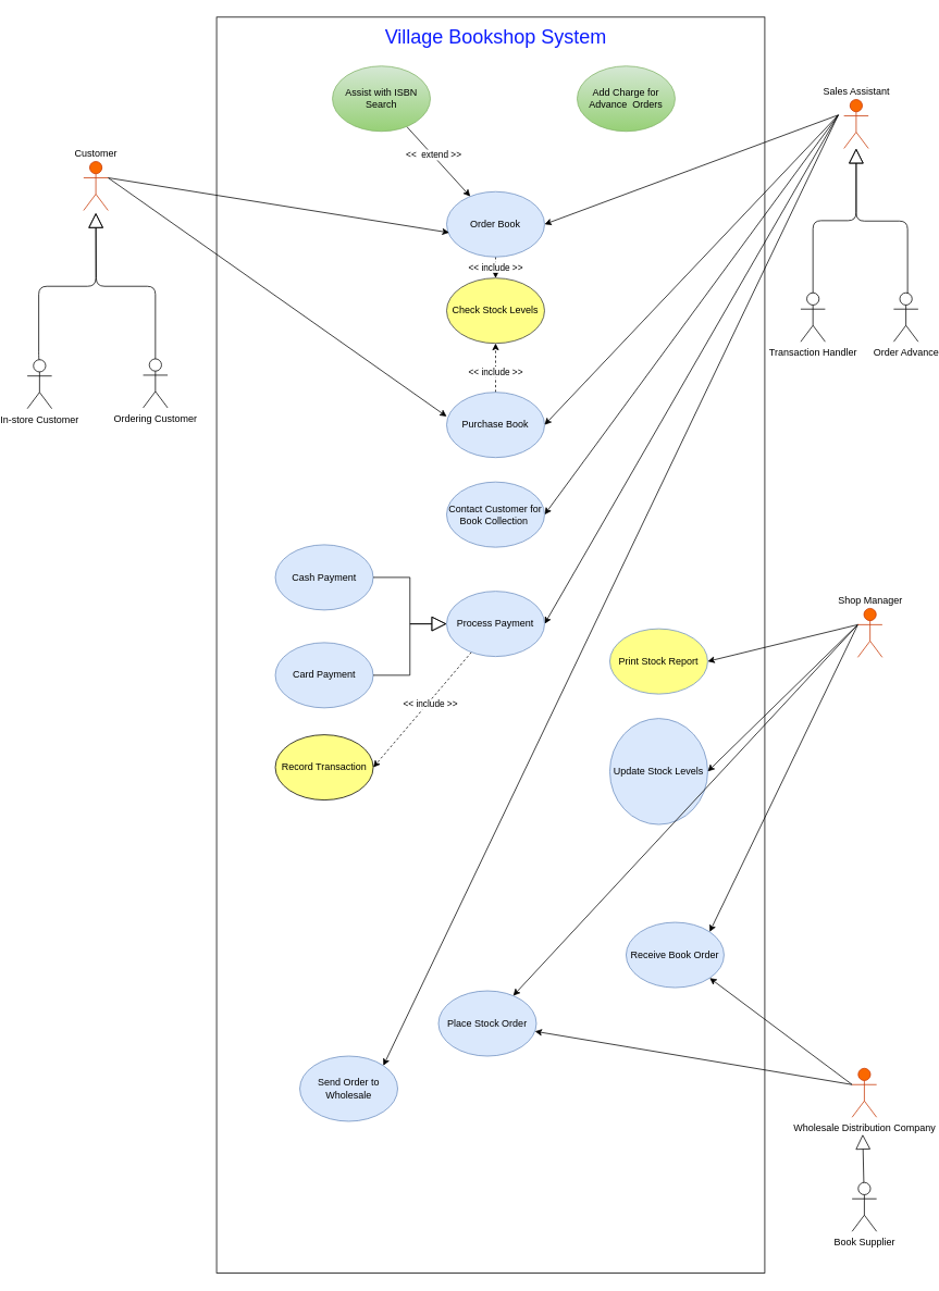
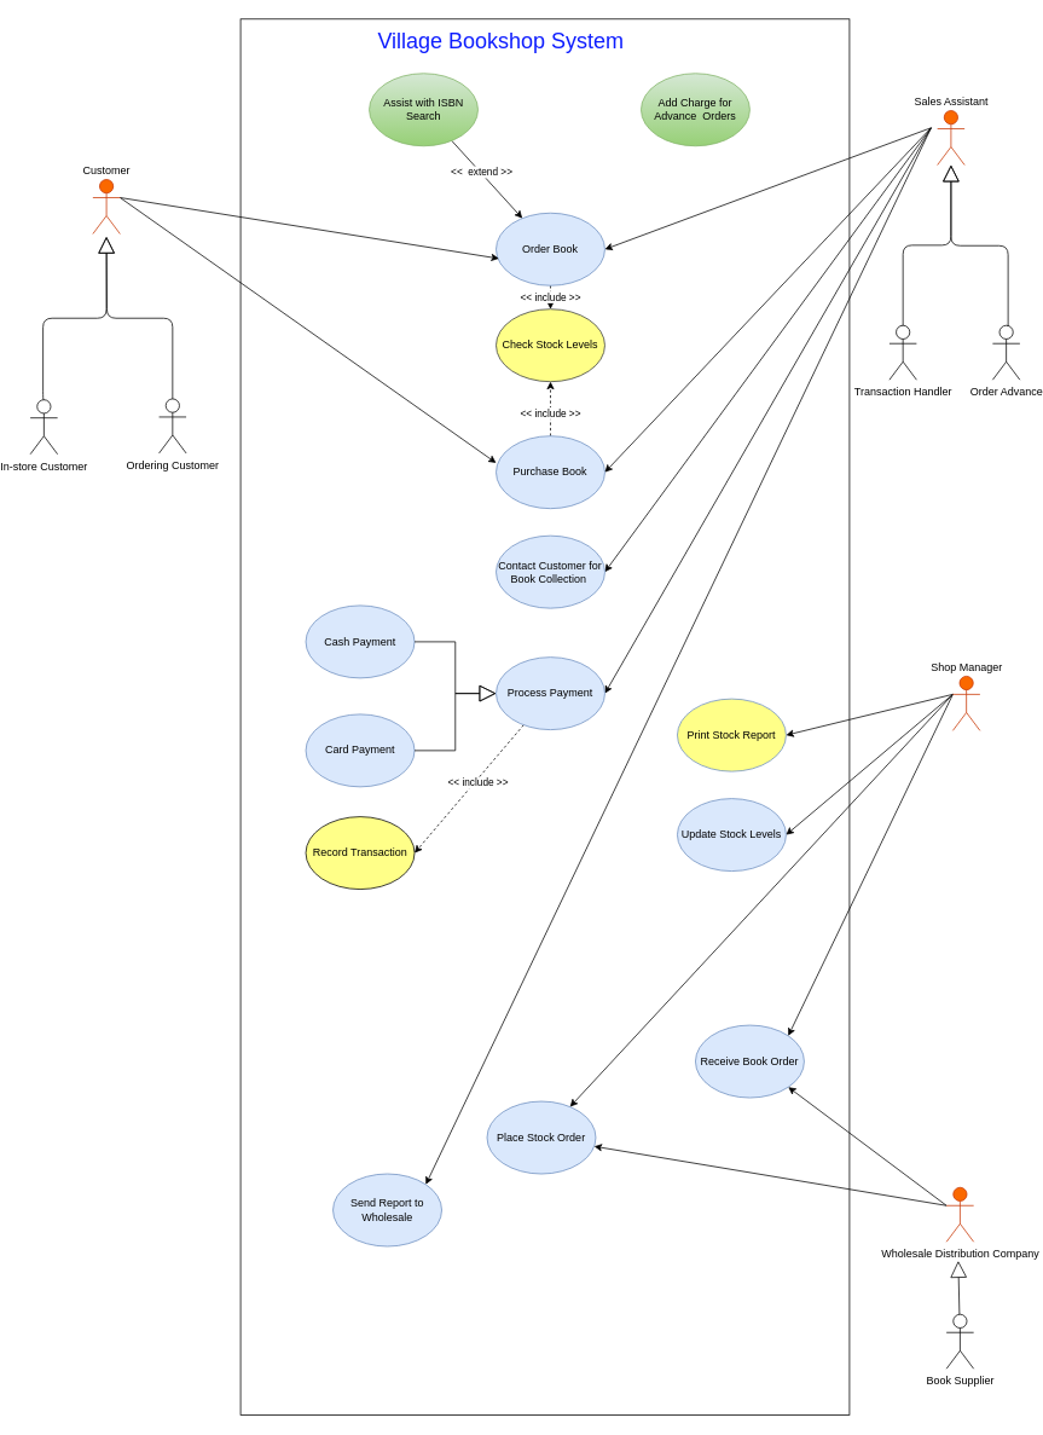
  <mxCell id="0" />
  <mxCell id="1" parent="0" />
  <mxCell id="2" value="" style="rounded=0;whiteSpace=wrap;html=1;fillColor=none;" vertex="1" parent="1"><mxGeometry x="252" y="20" width="672" height="1540" as="geometry" /></mxCell>
  <mxCell id="3" value="&amp;lt;&amp;lt; include &amp;gt;&amp;gt;" style="rounded=0;orthogonalLoop=1;jettySize=auto;html=1;exitX=0.5;exitY=1;exitDx=0;exitDy=0;dashed=1;" edge="1" parent="1" source="4" target="8"><mxGeometry relative="1" as="geometry" /></mxCell>
  <mxCell id="4" value="Order Book" style="ellipse;whiteSpace=wrap;html=1;fillColor=#dae8fc;strokeColor=#6c8ebf;" vertex="1" parent="1"><mxGeometry x="534" y="234" width="120" height="80" as="geometry" /></mxCell>
  <mxCell id="5" style="rounded=0;orthogonalLoop=1;jettySize=auto;html=1;horizontal=0;dashed=1;" edge="1" parent="1" source="7" target="8"><mxGeometry relative="1" as="geometry" /></mxCell>
  <mxCell id="6" value="&amp;lt;&amp;lt; include &amp;gt;&amp;gt;" style="edgeLabel;html=1;align=center;verticalAlign=middle;resizable=0;points=[];" vertex="1" connectable="0" parent="5"><mxGeometry x="-0.128" y="1" relative="1" as="geometry"><mxPoint as="offset" /></mxGeometry></mxCell>
  <mxCell id="7" value="Purchase Book" style="ellipse;whiteSpace=wrap;html=1;fillColor=#dae8fc;strokeColor=#6c8ebf;" vertex="1" parent="1"><mxGeometry x="534" y="480" width="120" height="80" as="geometry" /></mxCell>
  <mxCell id="8" value="Check Stock Levels" style="ellipse;whiteSpace=wrap;html=1;fillColor=#ffff88;strokeColor=#36393d;" vertex="1" parent="1"><mxGeometry x="534" y="340" width="120" height="80" as="geometry" /></mxCell>
  <mxCell id="9" style="rounded=0;orthogonalLoop=1;jettySize=auto;html=1;dashed=0;" edge="1" parent="1" source="11" target="4"><mxGeometry relative="1" as="geometry" /></mxCell>
  <mxCell id="10" value="&amp;lt;&amp;lt;&amp;nbsp; extend &amp;gt;&amp;gt;" style="edgeLabel;html=1;align=center;verticalAlign=middle;resizable=0;points=[];" vertex="1" connectable="0" parent="9"><mxGeometry x="-0.179" y="1" relative="1" as="geometry"><mxPoint as="offset" /></mxGeometry></mxCell>
  <mxCell id="11" value="Assist with ISBN Search" style="ellipse;whiteSpace=wrap;html=1;fillColor=#d5e8d4;strokeColor=#82b366;gradientColor=#97d077;" vertex="1" parent="1"><mxGeometry x="394" y="80" width="120" height="80" as="geometry" /></mxCell>
  <mxCell id="12" value="Add Charge for Advance&amp;nbsp; Orders" style="ellipse;whiteSpace=wrap;html=1;fillColor=#d5e8d4;strokeColor=#82b366;gradientColor=#97d077;" vertex="1" parent="1"><mxGeometry x="694" y="80" width="120" height="80" as="geometry" /></mxCell>
  <mxCell id="13" style="rounded=0;orthogonalLoop=1;jettySize=auto;html=1;entryX=0.026;entryY=0.628;entryDx=0;entryDy=0;entryPerimeter=0;exitX=1;exitY=0.333;exitDx=0;exitDy=0;exitPerimeter=0;" edge="1" parent="1" source="15" target="4"><mxGeometry relative="1" as="geometry"><mxPoint x="-166" y="140" as="sourcePoint" /></mxGeometry></mxCell>
  <mxCell id="14" style="rounded=0;orthogonalLoop=1;jettySize=auto;html=1;entryX=0;entryY=0.371;entryDx=0;entryDy=0;entryPerimeter=0;exitX=1;exitY=0.333;exitDx=0;exitDy=0;exitPerimeter=0;" edge="1" parent="1" source="15" target="7"><mxGeometry relative="1" as="geometry"><mxPoint x="-16" y="250" as="targetPoint" /><mxPoint x="-176" y="160" as="sourcePoint" /></mxGeometry></mxCell>
  <mxCell id="15" value="Customer" style="shape=umlActor;verticalLabelPosition=top;verticalAlign=bottom;html=1;outlineConnect=0;labelPosition=center;align=center;fillColor=#fa6800;strokeColor=#C73500;fontColor=#000000;" vertex="1" parent="1"><mxGeometry x="89" y="197" width="30" height="60" as="geometry" /></mxCell>
  <mxCell id="16" style="rounded=0;orthogonalLoop=1;jettySize=auto;html=1;entryX=1;entryY=0.5;entryDx=0;entryDy=0;" edge="1" parent="1" target="4"><mxGeometry relative="1" as="geometry"><mxPoint x="1014" y="140" as="sourcePoint" /></mxGeometry></mxCell>
  <mxCell id="17" style="rounded=0;orthogonalLoop=1;jettySize=auto;html=1;entryX=1;entryY=0.5;entryDx=0;entryDy=0;" edge="1" parent="1" target="7"><mxGeometry relative="1" as="geometry"><mxPoint x="1014" y="140" as="sourcePoint" /></mxGeometry></mxCell>
  <mxCell id="18" style="rounded=0;orthogonalLoop=1;jettySize=auto;html=1;entryX=1;entryY=0.5;entryDx=0;entryDy=0;" edge="1" parent="1" target="24"><mxGeometry relative="1" as="geometry"><mxPoint x="1014" y="140" as="sourcePoint" /></mxGeometry></mxCell>
  <mxCell id="19" style="rounded=0;orthogonalLoop=1;jettySize=auto;html=1;entryX=1;entryY=0;entryDx=0;entryDy=0;" edge="1" parent="1" target="25"><mxGeometry relative="1" as="geometry"><mxPoint x="1014" y="140" as="sourcePoint" /></mxGeometry></mxCell>
  <mxCell id="20" style="rounded=0;orthogonalLoop=1;jettySize=auto;html=1;entryX=1;entryY=0.5;entryDx=0;entryDy=0;" edge="1" parent="1" target="28"><mxGeometry relative="1" as="geometry"><mxPoint x="1014" y="140" as="sourcePoint" /></mxGeometry></mxCell>
  <mxCell id="21" value="Sales Assistant" style="shape=umlActor;verticalLabelPosition=top;verticalAlign=bottom;html=1;outlineConnect=0;labelPosition=center;align=center;fillColor=#fa6800;fontColor=#000000;strokeColor=#C73500;" vertex="1" parent="1"><mxGeometry x="1021" y="121" width="30" height="60" as="geometry" /></mxCell>
  <mxCell id="22" value="In-store Customer" style="shape=umlActor;verticalLabelPosition=bottom;verticalAlign=top;html=1;outlineConnect=0;" vertex="1" parent="1"><mxGeometry x="20" y="440" width="30" height="60" as="geometry" /></mxCell>
  <mxCell id="23" value="Ordering Customer" style="shape=umlActor;verticalLabelPosition=bottom;verticalAlign=top;html=1;outlineConnect=0;" vertex="1" parent="1"><mxGeometry x="162" y="439" width="30" height="60" as="geometry" /></mxCell>
  <mxCell id="24" value="Contact Customer for Book Collection&amp;nbsp;" style="ellipse;whiteSpace=wrap;html=1;fillColor=#dae8fc;strokeColor=#6c8ebf;" vertex="1" parent="1"><mxGeometry x="534" y="590" width="120" height="80" as="geometry" /></mxCell>
- <mxCell id="25" value="Send Order to Wholesale" style="ellipse;whiteSpace=wrap;html=1;fillColor=#dae8fc;strokeColor=#6c8ebf;" vertex="1" parent="1"><mxGeometry x="354" y="1294" width="120" height="80" as="geometry" /></mxCell>
+ <mxCell id="25" value="Send Report to Wholesale" style="ellipse;whiteSpace=wrap;html=1;fillColor=#dae8fc;strokeColor=#6c8ebf;" vertex="1" parent="1"><mxGeometry x="354" y="1294" width="120" height="80" as="geometry" /></mxCell>
  <mxCell id="26" style="rounded=0;orthogonalLoop=1;jettySize=auto;html=1;entryX=1;entryY=0.5;entryDx=0;entryDy=0;dashed=1;" edge="1" parent="1" source="28" target="29"><mxGeometry relative="1" as="geometry" /></mxCell>
  <mxCell id="27" value="&amp;lt;&amp;lt; include &amp;gt;&amp;gt;" style="edgeLabel;html=1;align=center;verticalAlign=middle;resizable=0;points=[];" vertex="1" connectable="0" parent="26"><mxGeometry x="-0.129" y="2" relative="1" as="geometry"><mxPoint y="1" as="offset" /></mxGeometry></mxCell>
  <mxCell id="28" value="Process Payment" style="ellipse;whiteSpace=wrap;html=1;fillColor=#dae8fc;strokeColor=#6c8ebf;" vertex="1" parent="1"><mxGeometry x="534" y="724" width="120" height="80" as="geometry" /></mxCell>
  <mxCell id="29" value="Record Transaction" style="ellipse;whiteSpace=wrap;html=1;fillColor=#ffff88;strokeColor=default;" vertex="1" parent="1"><mxGeometry x="324" y="900" width="120" height="80" as="geometry" /></mxCell>
  <mxCell id="30" value="Receive Book Order" style="ellipse;whiteSpace=wrap;html=1;fillColor=#dae8fc;strokeColor=#6c8ebf;" vertex="1" parent="1"><mxGeometry x="754" y="1130" width="120" height="80" as="geometry" /></mxCell>
  <mxCell id="31" value="Print Stock Report" style="ellipse;whiteSpace=wrap;html=1;fillColor=#ffff88;strokeColor=#6c8ebf;" vertex="1" parent="1"><mxGeometry x="734" y="770" width="120" height="80" as="geometry" /></mxCell>
  <mxCell id="32" value="Place Stock Order" style="ellipse;whiteSpace=wrap;html=1;fillColor=#dae8fc;strokeColor=#6c8ebf;" vertex="1" parent="1"><mxGeometry x="524" y="1214" width="120" height="80" as="geometry" /></mxCell>
- <mxCell id="33" value="Update Stock Levels" style="ellipse;whiteSpace=wrap;html=1;fillColor=#dae8fc;strokeColor=#6c8ebf;" vertex="1" parent="1"><mxGeometry x="734" y="880" width="120" height="130" as="geometry" /></mxCell>
+ <mxCell id="33" value="Update Stock Levels" style="ellipse;whiteSpace=wrap;html=1;fillColor=#dae8fc;strokeColor=#6c8ebf;" vertex="1" parent="1"><mxGeometry x="734" y="880" width="120" height="80" as="geometry" /></mxCell>
  <mxCell id="34" style="rounded=0;orthogonalLoop=1;jettySize=auto;html=1;entryX=1;entryY=0;entryDx=0;entryDy=0;exitX=0;exitY=0.333;exitDx=0;exitDy=0;exitPerimeter=0;" edge="1" parent="1" source="38" target="30"><mxGeometry relative="1" as="geometry" /></mxCell>
  <mxCell id="35" style="rounded=0;orthogonalLoop=1;jettySize=auto;html=1;entryX=1;entryY=0.5;entryDx=0;entryDy=0;exitX=0;exitY=0.333;exitDx=0;exitDy=0;exitPerimeter=0;" edge="1" parent="1" source="38" target="31"><mxGeometry relative="1" as="geometry" /></mxCell>
  <mxCell id="36" style="rounded=0;orthogonalLoop=1;jettySize=auto;html=1;entryX=1;entryY=0.5;entryDx=0;entryDy=0;exitX=0;exitY=0.333;exitDx=0;exitDy=0;exitPerimeter=0;" edge="1" parent="1" source="38" target="33"><mxGeometry relative="1" as="geometry"><mxPoint x="1034" y="770" as="sourcePoint" /></mxGeometry></mxCell>
  <mxCell id="37" style="rounded=0;orthogonalLoop=1;jettySize=auto;html=1;exitX=0;exitY=0.333;exitDx=0;exitDy=0;exitPerimeter=0;" edge="1" parent="1" source="38" target="32"><mxGeometry relative="1" as="geometry" /></mxCell>
  <mxCell id="38" value="Shop Manager" style="shape=umlActor;verticalLabelPosition=top;verticalAlign=bottom;html=1;outlineConnect=0;fillColor=#fa6800;fontColor=#000000;strokeColor=#C73500;labelPosition=center;align=center;" vertex="1" parent="1"><mxGeometry x="1038" y="745" width="30" height="60" as="geometry" /></mxCell>
  <mxCell id="39" value="Transaction Handler" style="shape=umlActor;verticalLabelPosition=bottom;verticalAlign=top;html=1;outlineConnect=0;" vertex="1" parent="1"><mxGeometry x="968" y="358" width="30" height="60" as="geometry" /></mxCell>
  <mxCell id="40" value="Order Advance" style="shape=umlActor;verticalLabelPosition=bottom;verticalAlign=top;html=1;outlineConnect=0;" vertex="1" parent="1"><mxGeometry x="1082" y="358" width="30" height="60" as="geometry" /></mxCell>
  <mxCell id="41" style="rounded=0;orthogonalLoop=1;jettySize=auto;html=1;exitX=0;exitY=0.333;exitDx=0;exitDy=0;exitPerimeter=0;" edge="1" parent="1" source="43" target="32"><mxGeometry relative="1" as="geometry"><mxPoint x="1054" y="1260" as="sourcePoint" /></mxGeometry></mxCell>
  <mxCell id="42" style="rounded=0;orthogonalLoop=1;jettySize=auto;html=1;entryX=1;entryY=1;entryDx=0;entryDy=0;exitX=0;exitY=0.333;exitDx=0;exitDy=0;exitPerimeter=0;" edge="1" parent="1" source="43" target="30"><mxGeometry relative="1" as="geometry"><mxPoint x="1054" y="1260" as="sourcePoint" /></mxGeometry></mxCell>
  <mxCell id="43" value="Wholesale Distribution Company" style="shape=umlActor;verticalLabelPosition=bottom;verticalAlign=top;html=1;outlineConnect=0;labelPosition=center;align=center;fillColor=#fa6800;fontColor=#000000;strokeColor=#C73500;" vertex="1" parent="1"><mxGeometry x="1031" y="1309" width="30" height="60" as="geometry" /></mxCell>
  <mxCell id="44" value="Book Supplier" style="shape=umlActor;verticalLabelPosition=bottom;verticalAlign=top;html=1;outlineConnect=0;" vertex="1" parent="1"><mxGeometry x="1031" y="1449" width="30" height="60" as="geometry" /></mxCell>
  <mxCell id="45" value="Card Payment" style="ellipse;whiteSpace=wrap;html=1;fillColor=#dae8fc;strokeColor=#6c8ebf;" vertex="1" parent="1"><mxGeometry x="324" y="787" width="120" height="80" as="geometry" /></mxCell>
  <mxCell id="46" value="Cash Payment" style="ellipse;whiteSpace=wrap;html=1;fillColor=#dae8fc;strokeColor=#6c8ebf;" vertex="1" parent="1"><mxGeometry x="324" y="667" width="120" height="80" as="geometry" /></mxCell>
  <mxCell id="47" value="" style="endArrow=block;endSize=16;endFill=0;html=1;rounded=0;exitX=1;exitY=0.5;exitDx=0;exitDy=0;entryX=0;entryY=0.5;entryDx=0;entryDy=0;edgeStyle=orthogonalEdgeStyle;" edge="1" parent="1" source="46" target="28"><mxGeometry width="160" relative="1" as="geometry"><mxPoint x="314" y="630" as="sourcePoint" /><mxPoint x="474" y="630" as="targetPoint" /></mxGeometry></mxCell>
  <mxCell id="48" value="" style="endArrow=block;endSize=16;endFill=0;html=1;rounded=0;entryX=0;entryY=0.5;entryDx=0;entryDy=0;edgeStyle=orthogonalEdgeStyle;" edge="1" parent="1" source="45" target="28"><mxGeometry width="160" relative="1" as="geometry"><mxPoint x="454" y="720" as="sourcePoint" /><mxPoint x="556" y="773" as="targetPoint" /></mxGeometry></mxCell>
  <mxCell id="49" value="" style="endArrow=block;endSize=16;endFill=0;html=1;rounded=0;" edge="1" parent="1" source="44"><mxGeometry width="160" relative="1" as="geometry"><mxPoint x="450" y="822" as="sourcePoint" /><mxPoint x="1044" y="1390" as="targetPoint" /></mxGeometry></mxCell>
  <mxCell id="50" value="" style="endArrow=block;endSize=16;endFill=0;html=1;edgeStyle=orthogonalEdgeStyle;exitX=0.5;exitY=0;exitDx=0;exitDy=0;exitPerimeter=0;rounded=1;" edge="1" parent="1" source="22"><mxGeometry width="160" relative="1" as="geometry"><mxPoint x="34" y="430" as="sourcePoint" /><mxPoint x="104" y="260" as="targetPoint" /><Array as="points"><mxPoint x="34" y="440" /><mxPoint x="34" y="350" /><mxPoint x="104" y="350" /></Array></mxGeometry></mxCell>
  <mxCell id="51" value="" style="endArrow=block;endSize=16;endFill=0;html=1;rounded=1;exitX=0.5;exitY=0;exitDx=0;exitDy=0;exitPerimeter=0;edgeStyle=orthogonalEdgeStyle;" edge="1" parent="1" source="23"><mxGeometry width="160" relative="1" as="geometry"><mxPoint x="44" y="440" as="sourcePoint" /><mxPoint x="104" y="260" as="targetPoint" /></mxGeometry></mxCell>
  <mxCell id="52" value="" style="endArrow=block;endSize=16;endFill=0;html=1;rounded=1;exitX=0.5;exitY=0;exitDx=0;exitDy=0;exitPerimeter=0;edgeStyle=orthogonalEdgeStyle;" edge="1" parent="1" source="39" target="21"><mxGeometry width="160" relative="1" as="geometry"><mxPoint x="914" y="312.95" as="sourcePoint" /><mxPoint x="1044" y="190" as="targetPoint" /></mxGeometry></mxCell>
  <mxCell id="53" value="" style="endArrow=block;endSize=16;endFill=0;html=1;rounded=1;exitX=0.5;exitY=0;exitDx=0;exitDy=0;exitPerimeter=0;edgeStyle=orthogonalEdgeStyle;" edge="1" parent="1"><mxGeometry width="160" relative="1" as="geometry"><mxPoint x="1099" y="359" as="sourcePoint" /><mxPoint x="1036" y="181" as="targetPoint" /><Array as="points"><mxPoint x="1099" y="270" /><mxPoint x="1036" y="270" /></Array></mxGeometry></mxCell>
- <mxCell id="54" value="Village Bookshop System" style="text;strokeColor=none;align=center;fillColor=none;html=1;verticalAlign=middle;whiteSpace=wrap;rounded=0;fontSize=24;fontColor=#0D1DFF;" vertex="1" parent="1"><mxGeometry x="403.5" y="30" width="381" height="30" as="geometry" /></mxCell>
+ <mxCell id="54" value="Village Bookshop System" style="text;strokeColor=none;align=center;fillColor=none;html=1;verticalAlign=middle;whiteSpace=wrap;rounded=0;fontSize=24;fontColor=#0D1DFF;" vertex="1" parent="1"><mxGeometry x="348.5" y="30" width="381" height="30" as="geometry" /></mxCell>
